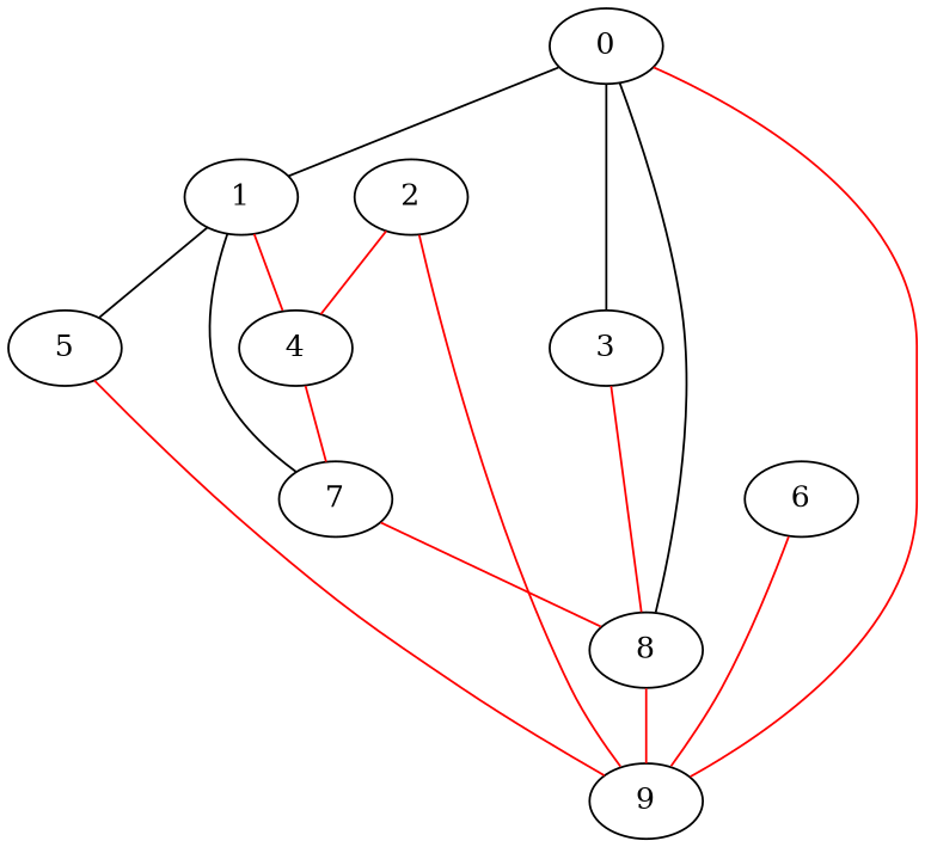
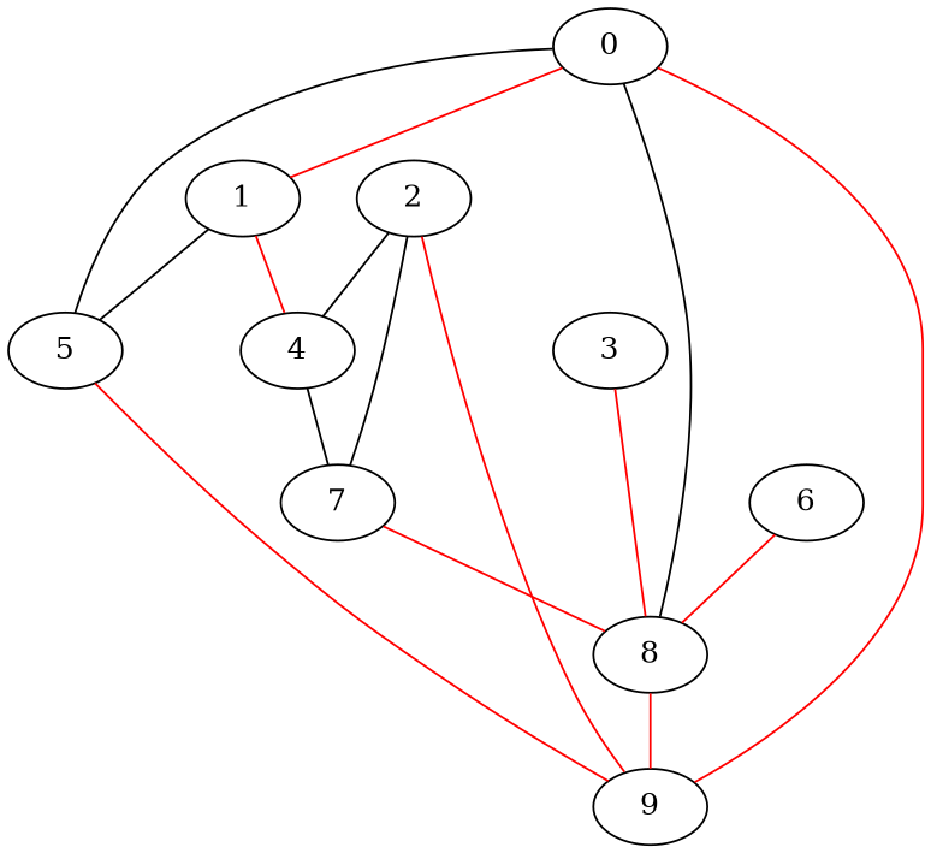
  graph {
    edge [color=red]
    0
    1
    5
    8
    9
    4
    7
    2
    3
    6
-   0 -- 1 [color=black]
-   0 -- 3 [color=black]
+   0 -- 1
+   0 -- 5 [color=black]
    0 -- 8 [color=black]
    0 -- 9
    1 -- 5 [color=black]
    1 -- 4
-   1 -- 7 [color=black]
+   2 -- 7 [color=black]
    5 -- 9
    8 -- 9
-   4 -- 7
+   4 -- 7 [color=black]
    7 -- 8
    2 -- 9
-   2 -- 4
+   2 -- 4 [color=black]
    3 -- 8
-   6 -- 9
+   6 -- 8
  }
